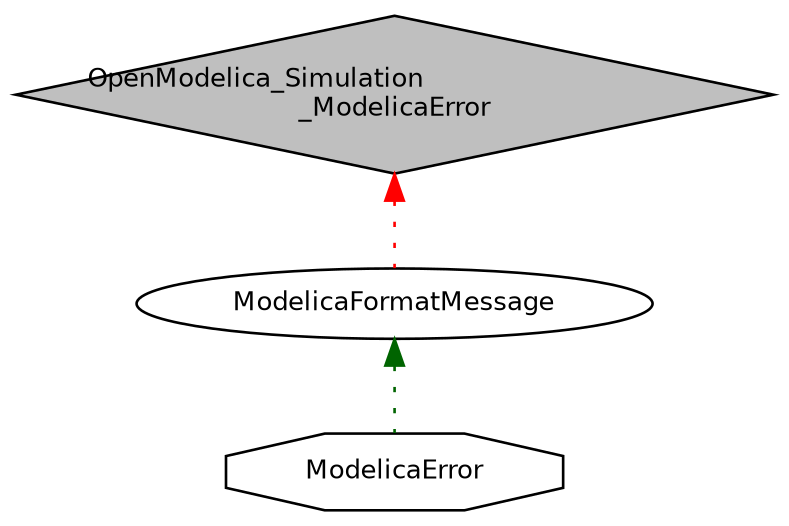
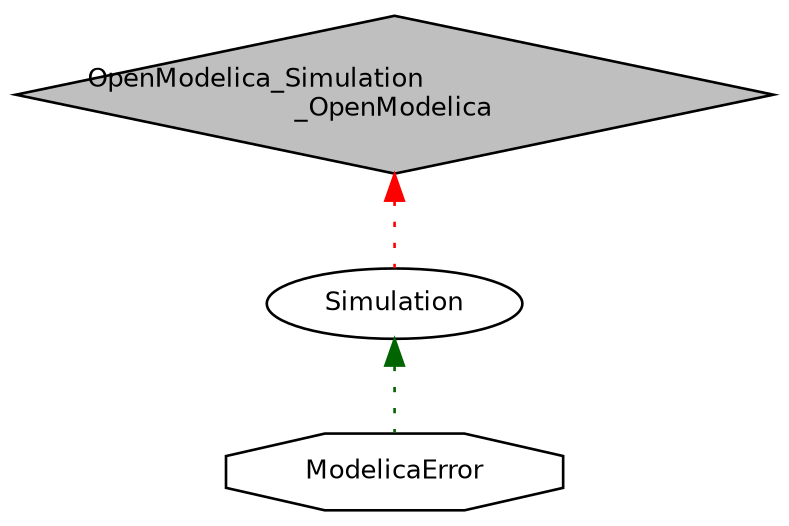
  digraph {
    rankdir=TB
    node [color=black fillcolor=white fontname=Helvetica fontsize=10 style=filled]
    edge [dir=back fontname=Helvetica fontsize=10 labelfontname=Helvetica labelfontsize=10 style=dotted]
-   n1 [fillcolor=grey75 fontcolor=black height=0.2 label="OpenModelica_Simulation\l_ModelicaError" shape=diamond width=0.4]
-   n2 [height=0.2 label=ModelicaFormatMessage shape=ellipse width=0.4]
+   n1 [fillcolor=grey75 fontcolor=black height=0.2 label="OpenModelica_Simulation\l_OpenModelica" shape=diamond width=0.4]
+   n2 [height=0.2 label=Simulation shape=ellipse width=0.4]
    n3 [height=0.2 label=ModelicaError shape=octagon width=0.4]
    n1 -> n2 [color=red]
    n2 -> n3 [color=darkgreen]
  }
